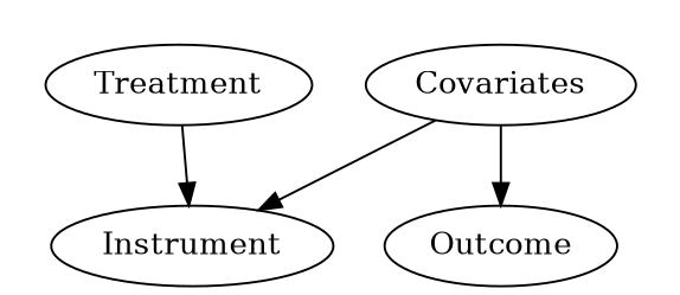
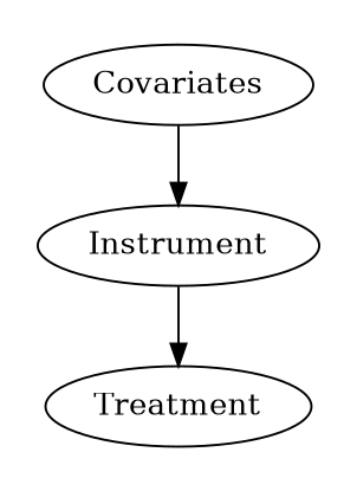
  digraph {
    rank=same
    edge [arrowsize=1]
    n1 [label=Treatment]
    n2 [label=Covariates]
-   n3 [label=Outcome]
    n4 [label=Instrument]
    subgraph cluster_1 {
      color=white
      n1
    }
    subgraph cluster_2 {
      color=white
      n2
    }
-   n2 -> n3
    n2 -> n4
-   n1 -> n4
+   n4 -> n1
  }
